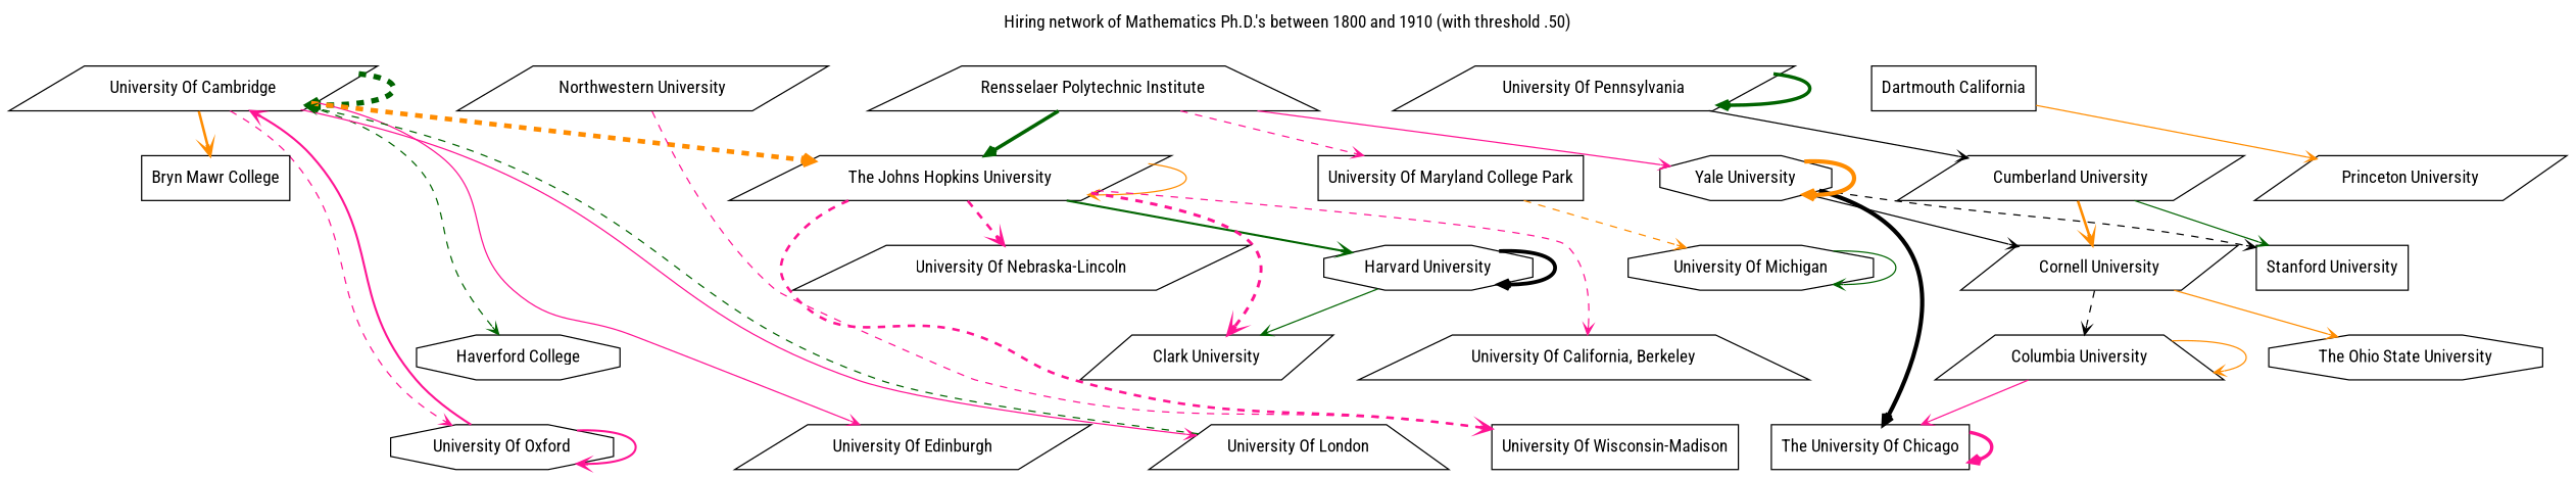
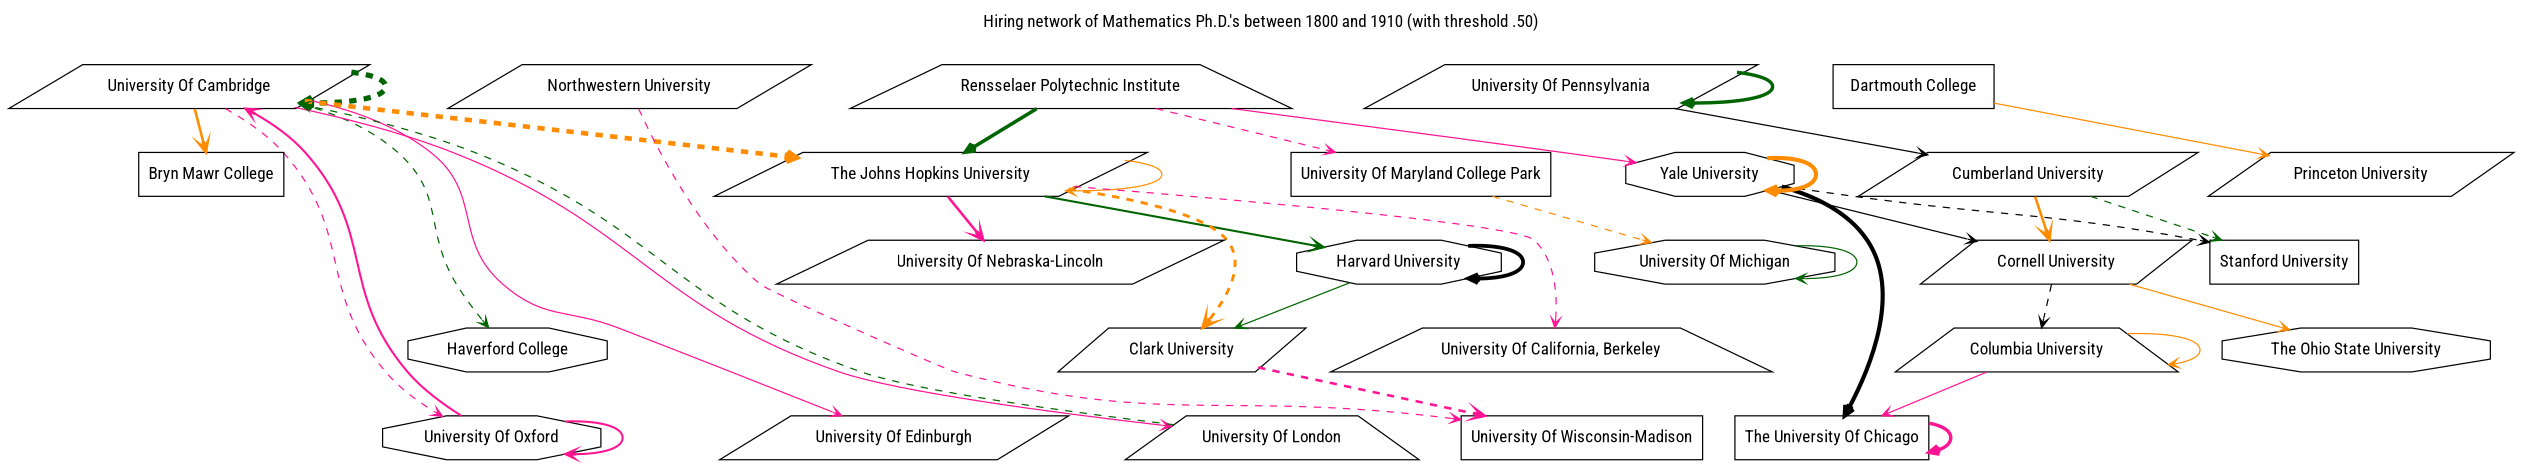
  digraph {
    fontname="Roboto Condensed"
    label="Hiring network of Mathematics Ph.D.'s between 1800 and 1910 (with threshold .50)"
    labelloc=t
    node [fontname="Roboto Condensed" shape=parallelogram]
    edge [arrowhead=vee arrowsize=0.8 color=deeppink fontname="Roboto Condensed" penwidth=1.0 style=dashed weight=0.1]
    "University Of Cambridge"
    "University Of Edinburgh"
    "University Of Oxford" [shape=octagon]
    "Haverford College" [shape=octagon]
    "The Johns Hopkins University"
    "University Of London" [shape=trapezium]
    "Bryn Mawr College" [shape=box]
    "Harvard University" [shape=octagon]
    "Clark University"
    "University Of California, Berkeley" [shape=trapezium]
    "University Of Nebraska-Lincoln"
    "Cumberland University"
    "Cornell University"
    "Stanford University" [shape=box]
    "University Of Wisconsin-Madison" [shape=box]
    "The Ohio State University" [shape=octagon]
    "Columbia University" [shape=trapezium]
    "Northwestern University"
    "The University Of Chicago" [shape=box]
-   "Dartmouth College" [shape=box label="Dartmouth California"]
+   "Dartmouth College" [shape=box]
    "Princeton University"
    "Yale University" [shape=octagon]
    "Rensselaer Polytechnic Institute" [shape=trapezium]
    "University Of Maryland College Park" [shape=box]
    "University Of Michigan" [shape=octagon]
    "University Of Pennsylvania"
    "University Of Cambridge" -> "University Of Cambridge" [color=darkgreen penwidth=4.3]
    "University Of Cambridge" -> "University Of Edinburgh" [style=solid]
    "University Of Cambridge" -> "University Of Oxford"
    "University Of Cambridge" -> "Haverford College" [color=darkgreen]
    "University Of Cambridge" -> "The Johns Hopkins University" [color=darkorange penwidth=3.8]
    "University Of Cambridge" -> "University Of London" [style=bold]
    "University Of Cambridge" -> "Bryn Mawr College" [color=darkorange penwidth=2.1 style=solid]
    "University Of Oxford" -> "University Of Cambridge" [penwidth=1.7 style=solid]
    "University Of Oxford" -> "University Of Oxford" [penwidth=1.7 style=solid]
    "The Johns Hopkins University" -> "The Johns Hopkins University" [color=darkorange style=bold]
    "The Johns Hopkins University" -> "Harvard University" [color=darkgreen penwidth=1.7 style=solid]
-   "The Johns Hopkins University" -> "Clark University" [penwidth=2.4]
+   "The Johns Hopkins University" -> "Clark University" [color=darkorange penwidth=2.4]
    "The Johns Hopkins University" -> "University Of California, Berkeley"
-   "The Johns Hopkins University" -> "University Of Nebraska-Lincoln" [penwidth=2.1]
+   "The Johns Hopkins University" -> "University Of Nebraska-Lincoln" [penwidth=2.1 style=bold]
    "University Of London" -> "University Of Cambridge" [color=darkgreen]
    "Harvard University" -> "Harvard University" [color=black penwidth=3.1 style=bold]
    "Harvard University" -> "Clark University" [color=darkgreen style=solid]
-   "The Johns Hopkins University" -> "University Of Wisconsin-Madison" [penwidth=2.1]
+   "Clark University" -> "University Of Wisconsin-Madison" [penwidth=2.1]
    "Cumberland University" -> "Cornell University" [color=darkorange penwidth=2.1 style=bold]
-   "Cumberland University" -> "Stanford University" [color=darkgreen style=bold]
+   "Cumberland University" -> "Stanford University" [color=darkgreen]
    "Cornell University" -> "The Ohio State University" [color=darkorange style=bold]
    "Cornell University" -> "Columbia University" [color=black]
    "Columbia University" -> "Columbia University" [color=darkorange style=bold]
    "Columbia University" -> "The University Of Chicago" [style=bold]
    "Northwestern University" -> "University Of Wisconsin-Madison"
    "The University Of Chicago" -> "The University Of Chicago" [penwidth=2.8 style=bold]
    "Dartmouth College" -> "Princeton University" [color=darkorange style=solid]
    "Yale University" -> "Cornell University" [color=black style=solid]
    "Yale University" -> "Stanford University" [color=black]
    "Yale University" -> "The University Of Chicago" [color=black penwidth=3.4 style=solid]
    "Yale University" -> "Yale University" [color=darkorange penwidth=3.4 style=bold]
    "Rensselaer Polytechnic Institute" -> "The Johns Hopkins University" [color=darkgreen penwidth=2.9 style=solid]
    "Rensselaer Polytechnic Institute" -> "Yale University" [style=solid]
    "Rensselaer Polytechnic Institute" -> "University Of Maryland College Park"
    "University Of Maryland College Park" -> "University Of Michigan" [color=darkorange]
    "University Of Michigan" -> "University Of Michigan" [color=darkgreen style=solid]
    "University Of Pennsylvania" -> "Cumberland University" [color=black style=solid]
    "University Of Pennsylvania" -> "University Of Pennsylvania" [color=darkgreen penwidth=2.8 style=solid]
  }
